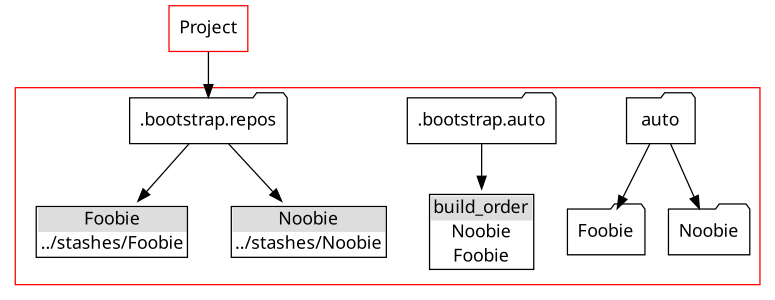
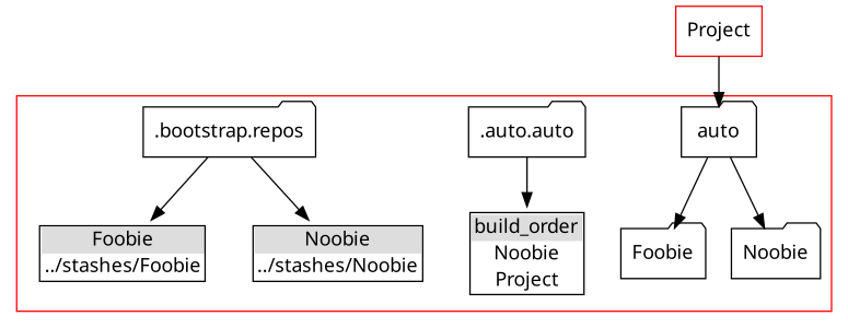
  digraph {
    compound=true
    fontname="Noto Sans"
    node [fontname="Noto Sans" shape=folder]
    edge [fontname="Noto Sans"]
    n1 [label=Foobie]
    n2 [label=auto]
    n3 [label=Noobie]
-   n4 [label=< <TABLE BORDER="1" CELLBORDER="0" CELLSPACING="0"> <TR><TD bgcolor="#DDDDDD">build_order</TD></TR> <TR><TD PORT="f0">Noobie</TD></TR> <TR><TD PORT="f1">Foobie</TD></TR> </TABLE>> shape=none]
-   ".bootstrap.auto"
+   n4 [label=< <TABLE BORDER="1" CELLBORDER="0" CELLSPACING="0"> <TR><TD bgcolor="#DDDDDD">build_order</TD></TR> <TR><TD PORT="f0">Noobie</TD></TR> <TR><TD PORT="f1">Project</TD></TR> </TABLE>> shape=none]
+   ".bootstrap.auto" [label=".auto.auto"]
    n6 [label=< <TABLE BORDER="1" CELLBORDER="0" CELLSPACING="0"> <TR><TD bgcolor="#DDDDDD">Foobie</TD></TR> <TR><TD PORT="f3">../stashes/Foobie</TD></TR> </TABLE>> shape=none]
    ".bootstrap.repos"
    n8 [label=< <TABLE BORDER="1" CELLBORDER="0" CELLSPACING="0"> <TR><TD bgcolor="#DDDDDD">Noobie</TD></TR> <TR><TD PORT="f4">../stashes/Noobie</TD></TR> </TABLE>> shape=none]
    n9 [color=red label=Project shape=record]
    subgraph cluster_1 {
      color=red
      n1
      n2
      n3
      n4
      ".bootstrap.auto"
      n6
      ".bootstrap.repos"
      n8
    }
    n2 -> n1
    n2 -> n3
    ".bootstrap.auto" -> n4
    ".bootstrap.repos" -> n6
    ".bootstrap.repos" -> n8
-   n9 -> ".bootstrap.repos"
+   n9 -> n2
  }
